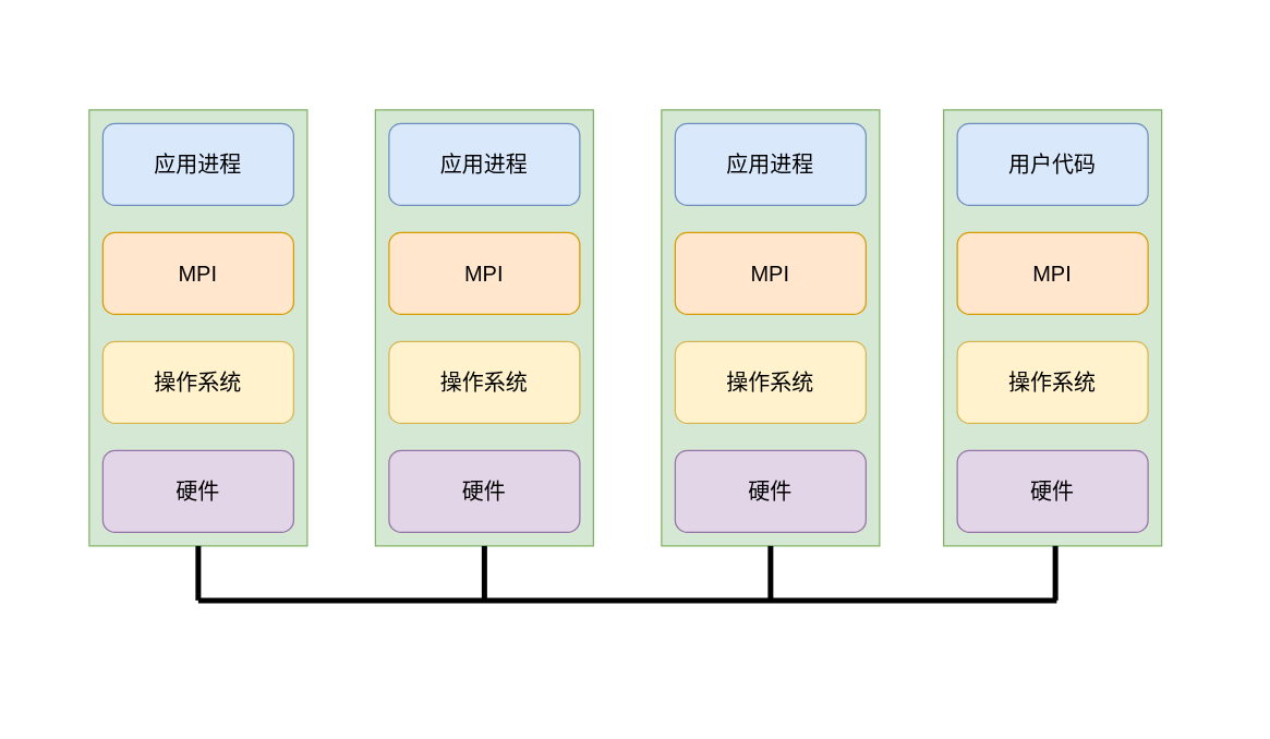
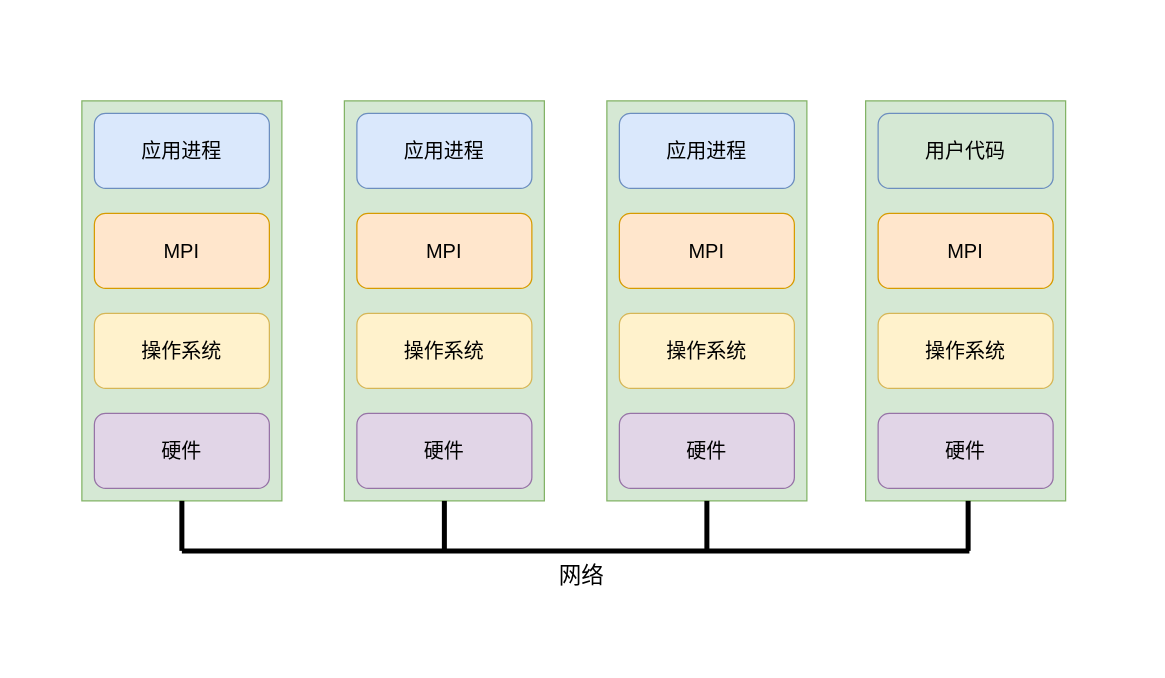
  <mxCell id="0" />
  <mxCell id="1" parent="0" />
  <mxCell id="2" value="" style="rounded=0;whiteSpace=wrap;html=1;fontSize=16;strokeColor=none;" vertex="1" parent="1"><mxGeometry x="20" y="20" width="890" height="500" as="geometry" /></mxCell>
  <mxCell id="3" value="" style="rounded=0;whiteSpace=wrap;html=1;fillColor=#d5e8d4;strokeColor=#82b366;fontSize=16;" vertex="1" parent="1"><mxGeometry x="65" y="80" width="160" height="320" as="geometry" /></mxCell>
  <mxCell id="4" value="应用进程" style="rounded=1;whiteSpace=wrap;html=1;fillColor=#dae8fc;strokeColor=#6c8ebf;fontSize=16;" vertex="1" parent="1"><mxGeometry x="75" y="90" width="140" height="60" as="geometry" /></mxCell>
  <mxCell id="5" value="MPI" style="rounded=1;whiteSpace=wrap;html=1;fillColor=#ffe6cc;strokeColor=#d79b00;fontSize=16;" vertex="1" parent="1"><mxGeometry x="75" y="170" width="140" height="60" as="geometry" /></mxCell>
  <mxCell id="6" value="操作系统" style="rounded=1;whiteSpace=wrap;html=1;fillColor=#fff2cc;strokeColor=#d6b656;fontSize=16;" vertex="1" parent="1"><mxGeometry x="75" y="250" width="140" height="60" as="geometry" /></mxCell>
  <mxCell id="7" value="硬件" style="rounded=1;whiteSpace=wrap;html=1;fillColor=#e1d5e7;strokeColor=#9673a6;fontSize=16;" vertex="1" parent="1"><mxGeometry x="75" y="330" width="140" height="60" as="geometry" /></mxCell>
  <mxCell id="8" value="" style="rounded=0;whiteSpace=wrap;html=1;fillColor=#d5e8d4;strokeColor=#82b366;fontSize=16;" vertex="1" parent="1"><mxGeometry x="275" y="80" width="160" height="320" as="geometry" /></mxCell>
  <mxCell id="9" value="应用进程" style="rounded=1;whiteSpace=wrap;html=1;fillColor=#dae8fc;strokeColor=#6c8ebf;fontSize=16;" vertex="1" parent="1"><mxGeometry x="285" y="90" width="140" height="60" as="geometry" /></mxCell>
  <mxCell id="10" value="MPI" style="rounded=1;whiteSpace=wrap;html=1;fillColor=#ffe6cc;strokeColor=#d79b00;fontSize=16;" vertex="1" parent="1"><mxGeometry x="285" y="170" width="140" height="60" as="geometry" /></mxCell>
  <mxCell id="11" value="操作系统" style="rounded=1;whiteSpace=wrap;html=1;fillColor=#fff2cc;strokeColor=#d6b656;fontSize=16;" vertex="1" parent="1"><mxGeometry x="285" y="250" width="140" height="60" as="geometry" /></mxCell>
  <mxCell id="12" value="硬件" style="rounded=1;whiteSpace=wrap;html=1;fillColor=#e1d5e7;strokeColor=#9673a6;fontSize=16;" vertex="1" parent="1"><mxGeometry x="285" y="330" width="140" height="60" as="geometry" /></mxCell>
  <mxCell id="13" value="" style="rounded=0;whiteSpace=wrap;html=1;fillColor=#d5e8d4;strokeColor=#82b366;fontSize=16;" vertex="1" parent="1"><mxGeometry x="485" y="80" width="160" height="320" as="geometry" /></mxCell>
  <mxCell id="14" value="应用进程" style="rounded=1;whiteSpace=wrap;html=1;fillColor=#dae8fc;strokeColor=#6c8ebf;fontSize=16;" vertex="1" parent="1"><mxGeometry x="495" y="90" width="140" height="60" as="geometry" /></mxCell>
  <mxCell id="15" value="MPI" style="rounded=1;whiteSpace=wrap;html=1;fillColor=#ffe6cc;strokeColor=#d79b00;fontSize=16;" vertex="1" parent="1"><mxGeometry x="495" y="170" width="140" height="60" as="geometry" /></mxCell>
  <mxCell id="16" value="操作系统" style="rounded=1;whiteSpace=wrap;html=1;fillColor=#fff2cc;strokeColor=#d6b656;fontSize=16;" vertex="1" parent="1"><mxGeometry x="495" y="250" width="140" height="60" as="geometry" /></mxCell>
  <mxCell id="17" value="硬件" style="rounded=1;whiteSpace=wrap;html=1;fillColor=#e1d5e7;strokeColor=#9673a6;fontSize=16;" vertex="1" parent="1"><mxGeometry x="495" y="330" width="140" height="60" as="geometry" /></mxCell>
  <mxCell id="18" value="" style="rounded=0;whiteSpace=wrap;html=1;fillColor=#d5e8d4;strokeColor=#82b366;fontSize=16;" vertex="1" parent="1"><mxGeometry x="692" y="80" width="160" height="320" as="geometry" /></mxCell>
- <mxCell id="19" value="用户代码" style="rounded=1;whiteSpace=wrap;html=1;fillColor=#dae8fc;strokeColor=#6c8ebf;fontSize=16;" vertex="1" parent="1"><mxGeometry x="702" y="90" width="140" height="60" as="geometry" /></mxCell>
+ <mxCell id="19" value="用户代码" style="rounded=1;whiteSpace=wrap;html=1;fillColor=#d5e8d4;strokeColor=#6c8ebf;fontSize=16;" vertex="1" parent="1"><mxGeometry x="702" y="90" width="140" height="60" as="geometry" /></mxCell>
  <mxCell id="20" value="MPI" style="rounded=1;whiteSpace=wrap;html=1;fillColor=#ffe6cc;strokeColor=#d79b00;fontSize=16;" vertex="1" parent="1"><mxGeometry x="702" y="170" width="140" height="60" as="geometry" /></mxCell>
  <mxCell id="21" value="操作系统" style="rounded=1;whiteSpace=wrap;html=1;fillColor=#fff2cc;strokeColor=#d6b656;fontSize=16;" vertex="1" parent="1"><mxGeometry x="702" y="250" width="140" height="60" as="geometry" /></mxCell>
  <mxCell id="22" value="硬件" style="rounded=1;whiteSpace=wrap;html=1;fillColor=#e1d5e7;strokeColor=#9673a6;fontSize=16;" vertex="1" parent="1"><mxGeometry x="702" y="330" width="140" height="60" as="geometry" /></mxCell>
  <mxCell id="23" value="" style="endArrow=none;html=1;strokeWidth=4;fontSize=16;" edge="1" parent="1"><mxGeometry width="50" height="50" relative="1" as="geometry"><mxPoint x="145" y="440" as="sourcePoint" /><mxPoint x="775" y="440" as="targetPoint" /></mxGeometry></mxCell>
  <mxCell id="24" value="" style="endArrow=none;html=1;entryX=0.5;entryY=1;entryDx=0;entryDy=0;strokeWidth=4;fontSize=16;" edge="1" parent="1" target="3"><mxGeometry width="50" height="50" relative="1" as="geometry"><mxPoint x="145" y="440" as="sourcePoint" /><mxPoint x="205" y="500" as="targetPoint" /></mxGeometry></mxCell>
  <mxCell id="25" value="" style="endArrow=none;html=1;entryX=0.5;entryY=1;entryDx=0;entryDy=0;strokeWidth=4;fontSize=16;" edge="1" parent="1"><mxGeometry width="50" height="50" relative="1" as="geometry"><mxPoint x="774" y="440" as="sourcePoint" /><mxPoint x="774" y="400" as="targetPoint" /></mxGeometry></mxCell>
  <mxCell id="26" value="" style="endArrow=none;html=1;strokeWidth=4;entryX=0.5;entryY=1;entryDx=0;entryDy=0;fontSize=16;" edge="1" parent="1" target="8"><mxGeometry width="50" height="50" relative="1" as="geometry"><mxPoint x="355" y="440" as="sourcePoint" /><mxPoint x="395" y="400" as="targetPoint" /></mxGeometry></mxCell>
  <mxCell id="27" value="" style="endArrow=none;html=1;strokeWidth=4;entryX=0.5;entryY=1;entryDx=0;entryDy=0;fontSize=16;" edge="1" parent="1" target="13"><mxGeometry width="50" height="50" relative="1" as="geometry"><mxPoint x="565" y="440" as="sourcePoint" /><mxPoint x="385" y="410" as="targetPoint" /></mxGeometry></mxCell>
+ <mxCell id="28" value="&lt;font style=&quot;font-size: 18px&quot;&gt;网络&lt;/font&gt;" style="text;html=1;strokeColor=none;fillColor=none;align=center;verticalAlign=middle;whiteSpace=wrap;rounded=0;fontSize=16;" vertex="1" parent="1"><mxGeometry x="445" y="450" width="40" height="20" as="geometry" /></mxCell>
